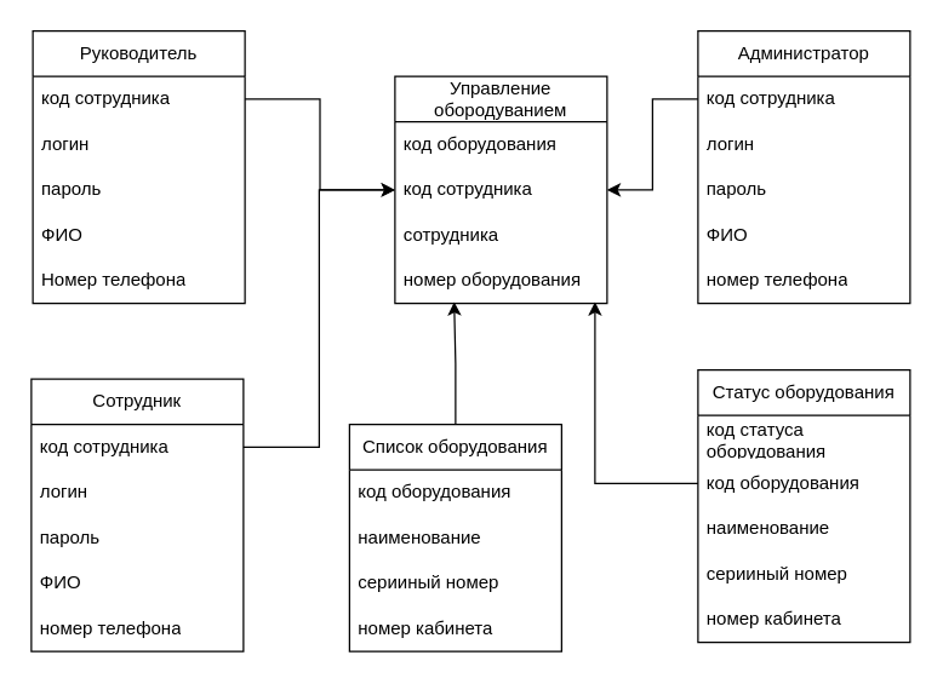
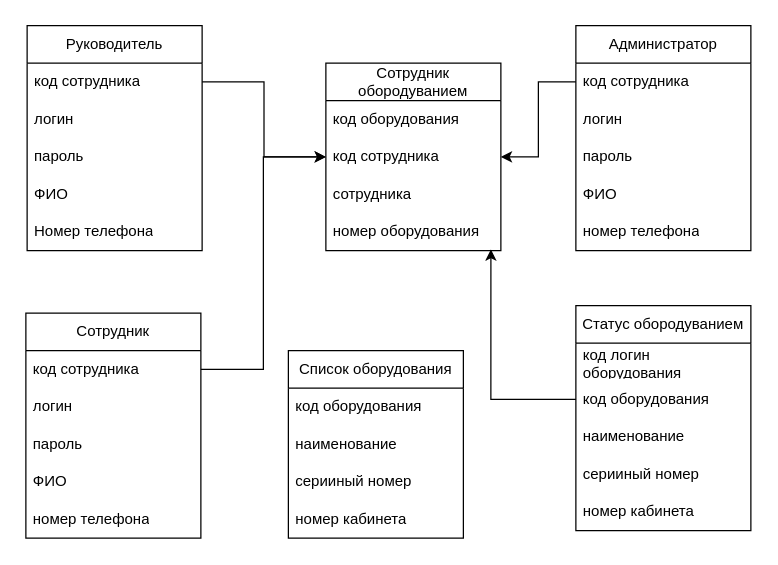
  <mxCell id="0" />
  <mxCell id="1" parent="0" />
  <mxCell id="2" value="Руководитель" style="swimlane;fontStyle=0;childLayout=stackLayout;horizontal=1;startSize=30;horizontalStack=0;resizeParent=1;resizeParentMax=0;resizeLast=0;collapsible=1;marginBottom=0;whiteSpace=wrap;html=1;" parent="1" vertex="1"><mxGeometry x="21" y="20" width="140" height="180" as="geometry" /></mxCell>
  <mxCell id="3" value="код сотрудника" style="text;strokeColor=none;fillColor=none;align=left;verticalAlign=middle;spacingLeft=4;spacingRight=4;overflow=hidden;points=[[0,0.5],[1,0.5]];portConstraint=eastwest;rotatable=0;whiteSpace=wrap;html=1;" parent="2" vertex="1"><mxGeometry y="30" width="140" height="30" as="geometry" /></mxCell>
  <mxCell id="4" value="логин" style="text;strokeColor=none;fillColor=none;align=left;verticalAlign=middle;spacingLeft=4;spacingRight=4;overflow=hidden;points=[[0,0.5],[1,0.5]];portConstraint=eastwest;rotatable=0;whiteSpace=wrap;html=1;" parent="2" vertex="1"><mxGeometry y="60" width="140" height="30" as="geometry" /></mxCell>
  <mxCell id="5" value="пароль" style="text;strokeColor=none;fillColor=none;align=left;verticalAlign=middle;spacingLeft=4;spacingRight=4;overflow=hidden;points=[[0,0.5],[1,0.5]];portConstraint=eastwest;rotatable=0;whiteSpace=wrap;html=1;" parent="2" vertex="1"><mxGeometry y="90" width="140" height="30" as="geometry" /></mxCell>
  <mxCell id="6" value="ФИО" style="text;strokeColor=none;fillColor=none;align=left;verticalAlign=middle;spacingLeft=4;spacingRight=4;overflow=hidden;points=[[0,0.5],[1,0.5]];portConstraint=eastwest;rotatable=0;whiteSpace=wrap;html=1;" vertex="1" parent="2"><mxGeometry y="120" width="140" height="30" as="geometry" /></mxCell>
  <mxCell id="7" value="Номер телефона" style="text;strokeColor=none;fillColor=none;align=left;verticalAlign=middle;spacingLeft=4;spacingRight=4;overflow=hidden;points=[[0,0.5],[1,0.5]];portConstraint=eastwest;rotatable=0;whiteSpace=wrap;html=1;" vertex="1" parent="2"><mxGeometry y="150" width="140" height="30" as="geometry" /></mxCell>
  <mxCell id="8" value="Сотрудник" style="swimlane;fontStyle=0;childLayout=stackLayout;horizontal=1;startSize=30;horizontalStack=0;resizeParent=1;resizeParentMax=0;resizeLast=0;collapsible=1;marginBottom=0;whiteSpace=wrap;html=1;" parent="1" vertex="1"><mxGeometry x="20" y="250" width="140" height="180" as="geometry" /></mxCell>
  <mxCell id="9" value="код сотрудника" style="text;strokeColor=none;fillColor=none;align=left;verticalAlign=middle;spacingLeft=4;spacingRight=4;overflow=hidden;points=[[0,0.5],[1,0.5]];portConstraint=eastwest;rotatable=0;whiteSpace=wrap;html=1;" parent="8" vertex="1"><mxGeometry y="30" width="140" height="30" as="geometry" /></mxCell>
  <mxCell id="10" value="логин" style="text;strokeColor=none;fillColor=none;align=left;verticalAlign=middle;spacingLeft=4;spacingRight=4;overflow=hidden;points=[[0,0.5],[1,0.5]];portConstraint=eastwest;rotatable=0;whiteSpace=wrap;html=1;" parent="8" vertex="1"><mxGeometry y="60" width="140" height="30" as="geometry" /></mxCell>
  <mxCell id="11" value="пароль" style="text;strokeColor=none;fillColor=none;align=left;verticalAlign=middle;spacingLeft=4;spacingRight=4;overflow=hidden;points=[[0,0.5],[1,0.5]];portConstraint=eastwest;rotatable=0;whiteSpace=wrap;html=1;" parent="8" vertex="1"><mxGeometry y="90" width="140" height="30" as="geometry" /></mxCell>
  <mxCell id="12" value="ФИО" style="text;strokeColor=none;fillColor=none;align=left;verticalAlign=middle;spacingLeft=4;spacingRight=4;overflow=hidden;points=[[0,0.5],[1,0.5]];portConstraint=eastwest;rotatable=0;whiteSpace=wrap;html=1;" parent="8" vertex="1"><mxGeometry y="120" width="140" height="30" as="geometry" /></mxCell>
  <mxCell id="13" value="номер телефона" style="text;strokeColor=none;fillColor=none;align=left;verticalAlign=middle;spacingLeft=4;spacingRight=4;overflow=hidden;points=[[0,0.5],[1,0.5]];portConstraint=eastwest;rotatable=0;whiteSpace=wrap;html=1;" parent="8" vertex="1"><mxGeometry y="150" width="140" height="30" as="geometry" /></mxCell>
- <mxCell id="14" value="Управление обородуванием" style="swimlane;fontStyle=0;childLayout=stackLayout;horizontal=1;startSize=30;horizontalStack=0;resizeParent=1;resizeParentMax=0;resizeLast=0;collapsible=1;marginBottom=0;whiteSpace=wrap;html=1;" parent="1" vertex="1"><mxGeometry x="260" y="50" width="140" height="150" as="geometry" /></mxCell>
+ <mxCell id="14" value="Сотрудник обородуванием" style="swimlane;fontStyle=0;childLayout=stackLayout;horizontal=1;startSize=30;horizontalStack=0;resizeParent=1;resizeParentMax=0;resizeLast=0;collapsible=1;marginBottom=0;whiteSpace=wrap;html=1;" parent="1" vertex="1"><mxGeometry x="260" y="50" width="140" height="150" as="geometry" /></mxCell>
  <mxCell id="15" value="код оборудования" style="text;strokeColor=none;fillColor=none;align=left;verticalAlign=middle;spacingLeft=4;spacingRight=4;overflow=hidden;points=[[0,0.5],[1,0.5]];portConstraint=eastwest;rotatable=0;whiteSpace=wrap;html=1;" parent="14" vertex="1"><mxGeometry y="30" width="140" height="30" as="geometry" /></mxCell>
  <mxCell id="16" value="код сотрудника" style="text;strokeColor=none;fillColor=none;align=left;verticalAlign=middle;spacingLeft=4;spacingRight=4;overflow=hidden;points=[[0,0.5],[1,0.5]];portConstraint=eastwest;rotatable=0;whiteSpace=wrap;html=1;" vertex="1" parent="14"><mxGeometry y="60" width="140" height="30" as="geometry" /></mxCell>
  <mxCell id="17" value="сотрудника" style="text;strokeColor=none;fillColor=none;align=left;verticalAlign=middle;spacingLeft=4;spacingRight=4;overflow=hidden;points=[[0,0.5],[1,0.5]];portConstraint=eastwest;rotatable=0;whiteSpace=wrap;html=1;" parent="14" vertex="1"><mxGeometry y="90" width="140" height="30" as="geometry" /></mxCell>
  <mxCell id="18" value="номер оборудования" style="text;strokeColor=none;fillColor=none;align=left;verticalAlign=middle;spacingLeft=4;spacingRight=4;overflow=hidden;points=[[0,0.5],[1,0.5]];portConstraint=eastwest;rotatable=0;whiteSpace=wrap;html=1;" vertex="1" parent="14"><mxGeometry y="120" width="140" height="30" as="geometry" /></mxCell>
  <mxCell id="19" style="edgeStyle=orthogonalEdgeStyle;rounded=0;orthogonalLoop=1;jettySize=auto;html=1;exitX=1;exitY=0.5;exitDx=0;exitDy=0;entryX=0;entryY=0.5;entryDx=0;entryDy=0;" parent="1" source="3" target="16" edge="1"><mxGeometry relative="1" as="geometry" /></mxCell>
  <mxCell id="20" style="edgeStyle=orthogonalEdgeStyle;rounded=0;orthogonalLoop=1;jettySize=auto;html=1;exitX=1;exitY=0.5;exitDx=0;exitDy=0;entryX=0;entryY=0.5;entryDx=0;entryDy=0;" parent="1" source="9" target="16" edge="1"><mxGeometry relative="1" as="geometry" /></mxCell>
- <mxCell id="21" style="edgeStyle=orthogonalEdgeStyle;rounded=0;orthogonalLoop=1;jettySize=auto;html=1;exitX=0.5;exitY=0;exitDx=0;exitDy=0;entryX=0.279;entryY=0.967;entryDx=0;entryDy=0;entryPerimeter=0;" parent="1" source="22" target="18" edge="1"><mxGeometry relative="1" as="geometry"><mxPoint x="300" y="240" as="targetPoint" /></mxGeometry></mxCell>
  <mxCell id="22" value="Список оборудования" style="swimlane;fontStyle=0;childLayout=stackLayout;horizontal=1;startSize=30;horizontalStack=0;resizeParent=1;resizeParentMax=0;resizeLast=0;collapsible=1;marginBottom=0;whiteSpace=wrap;html=1;" parent="1" vertex="1"><mxGeometry x="230" y="280" width="140" height="150" as="geometry" /></mxCell>
  <mxCell id="23" value="код оборудования" style="text;strokeColor=none;fillColor=none;align=left;verticalAlign=middle;spacingLeft=4;spacingRight=4;overflow=hidden;points=[[0,0.5],[1,0.5]];portConstraint=eastwest;rotatable=0;whiteSpace=wrap;html=1;" parent="22" vertex="1"><mxGeometry y="30" width="140" height="30" as="geometry" /></mxCell>
  <mxCell id="24" value="наименование" style="text;strokeColor=none;fillColor=none;align=left;verticalAlign=middle;spacingLeft=4;spacingRight=4;overflow=hidden;points=[[0,0.5],[1,0.5]];portConstraint=eastwest;rotatable=0;whiteSpace=wrap;html=1;" parent="22" vertex="1"><mxGeometry y="60" width="140" height="30" as="geometry" /></mxCell>
  <mxCell id="25" value="серииный номер" style="text;strokeColor=none;fillColor=none;align=left;verticalAlign=middle;spacingLeft=4;spacingRight=4;overflow=hidden;points=[[0,0.5],[1,0.5]];portConstraint=eastwest;rotatable=0;whiteSpace=wrap;html=1;" parent="22" vertex="1"><mxGeometry y="90" width="140" height="30" as="geometry" /></mxCell>
  <mxCell id="26" value="номер кабинета" style="text;strokeColor=none;fillColor=none;align=left;verticalAlign=middle;spacingLeft=4;spacingRight=4;overflow=hidden;points=[[0,0.5],[1,0.5]];portConstraint=eastwest;rotatable=0;whiteSpace=wrap;html=1;" parent="22" vertex="1"><mxGeometry y="120" width="140" height="30" as="geometry" /></mxCell>
  <mxCell id="27" value="Администратор" style="swimlane;fontStyle=0;childLayout=stackLayout;horizontal=1;startSize=30;horizontalStack=0;resizeParent=1;resizeParentMax=0;resizeLast=0;collapsible=1;marginBottom=0;whiteSpace=wrap;html=1;" parent="1" vertex="1"><mxGeometry x="460" y="20" width="140" height="180" as="geometry" /></mxCell>
  <mxCell id="28" value="код сотрудника" style="text;strokeColor=none;fillColor=none;align=left;verticalAlign=middle;spacingLeft=4;spacingRight=4;overflow=hidden;points=[[0,0.5],[1,0.5]];portConstraint=eastwest;rotatable=0;whiteSpace=wrap;html=1;" parent="27" vertex="1"><mxGeometry y="30" width="140" height="30" as="geometry" /></mxCell>
  <mxCell id="29" value="логин" style="text;strokeColor=none;fillColor=none;align=left;verticalAlign=middle;spacingLeft=4;spacingRight=4;overflow=hidden;points=[[0,0.5],[1,0.5]];portConstraint=eastwest;rotatable=0;whiteSpace=wrap;html=1;" parent="27" vertex="1"><mxGeometry y="60" width="140" height="30" as="geometry" /></mxCell>
  <mxCell id="30" value="пароль" style="text;strokeColor=none;fillColor=none;align=left;verticalAlign=middle;spacingLeft=4;spacingRight=4;overflow=hidden;points=[[0,0.5],[1,0.5]];portConstraint=eastwest;rotatable=0;whiteSpace=wrap;html=1;" parent="27" vertex="1"><mxGeometry y="90" width="140" height="30" as="geometry" /></mxCell>
  <mxCell id="31" value="ФИО" style="text;strokeColor=none;fillColor=none;align=left;verticalAlign=middle;spacingLeft=4;spacingRight=4;overflow=hidden;points=[[0,0.5],[1,0.5]];portConstraint=eastwest;rotatable=0;whiteSpace=wrap;html=1;" parent="27" vertex="1"><mxGeometry y="120" width="140" height="30" as="geometry" /></mxCell>
  <mxCell id="32" value="номер телефона" style="text;strokeColor=none;fillColor=none;align=left;verticalAlign=middle;spacingLeft=4;spacingRight=4;overflow=hidden;points=[[0,0.5],[1,0.5]];portConstraint=eastwest;rotatable=0;whiteSpace=wrap;html=1;" parent="27" vertex="1"><mxGeometry y="150" width="140" height="30" as="geometry" /></mxCell>
  <mxCell id="33" style="edgeStyle=orthogonalEdgeStyle;rounded=0;orthogonalLoop=1;jettySize=auto;html=1;exitX=0;exitY=0.5;exitDx=0;exitDy=0;entryX=1;entryY=0.5;entryDx=0;entryDy=0;" parent="1" source="28" target="14" edge="1"><mxGeometry relative="1" as="geometry" /></mxCell>
  <mxCell id="34" style="edgeStyle=orthogonalEdgeStyle;rounded=0;orthogonalLoop=1;jettySize=auto;html=1;entryX=0.943;entryY=0.967;entryDx=0;entryDy=0;entryPerimeter=0;exitX=0;exitY=0.5;exitDx=0;exitDy=0;" parent="1" source="37" target="18" edge="1"><mxGeometry relative="1" as="geometry"><mxPoint x="406" y="300" as="sourcePoint" /><mxPoint x="370" y="240" as="targetPoint" /></mxGeometry></mxCell>
- <mxCell id="35" value="Статус оборудования" style="swimlane;fontStyle=0;childLayout=stackLayout;horizontal=1;startSize=30;horizontalStack=0;resizeParent=1;resizeParentMax=0;resizeLast=0;collapsible=1;marginBottom=0;whiteSpace=wrap;html=1;" parent="1" vertex="1"><mxGeometry x="460" y="244" width="140" height="180" as="geometry" /></mxCell>
- <mxCell id="36" value="код статуса оборудования" style="text;strokeColor=none;fillColor=none;align=left;verticalAlign=middle;spacingLeft=4;spacingRight=4;overflow=hidden;points=[[0,0.5],[1,0.5]];portConstraint=eastwest;rotatable=0;whiteSpace=wrap;html=1;" vertex="1" parent="35"><mxGeometry y="30" width="140" height="30" as="geometry" /></mxCell>
+ <mxCell id="35" value="Статус обородуванием" style="swimlane;fontStyle=0;childLayout=stackLayout;horizontal=1;startSize=30;horizontalStack=0;resizeParent=1;resizeParentMax=0;resizeLast=0;collapsible=1;marginBottom=0;whiteSpace=wrap;html=1;" parent="1" vertex="1"><mxGeometry x="460" y="244" width="140" height="180" as="geometry" /></mxCell>
+ <mxCell id="36" value="код логин оборудования" style="text;strokeColor=none;fillColor=none;align=left;verticalAlign=middle;spacingLeft=4;spacingRight=4;overflow=hidden;points=[[0,0.5],[1,0.5]];portConstraint=eastwest;rotatable=0;whiteSpace=wrap;html=1;" vertex="1" parent="35"><mxGeometry y="30" width="140" height="30" as="geometry" /></mxCell>
  <mxCell id="37" value="код оборудования" style="text;strokeColor=none;fillColor=none;align=left;verticalAlign=middle;spacingLeft=4;spacingRight=4;overflow=hidden;points=[[0,0.5],[1,0.5]];portConstraint=eastwest;rotatable=0;whiteSpace=wrap;html=1;" parent="35" vertex="1"><mxGeometry y="60" width="140" height="30" as="geometry" /></mxCell>
  <mxCell id="38" value="наименование" style="text;strokeColor=none;fillColor=none;align=left;verticalAlign=middle;spacingLeft=4;spacingRight=4;overflow=hidden;points=[[0,0.5],[1,0.5]];portConstraint=eastwest;rotatable=0;whiteSpace=wrap;html=1;" vertex="1" parent="35"><mxGeometry y="90" width="140" height="30" as="geometry" /></mxCell>
  <mxCell id="39" value="серииный номер" style="text;strokeColor=none;fillColor=none;align=left;verticalAlign=middle;spacingLeft=4;spacingRight=4;overflow=hidden;points=[[0,0.5],[1,0.5]];portConstraint=eastwest;rotatable=0;whiteSpace=wrap;html=1;" parent="35" vertex="1"><mxGeometry y="120" width="140" height="30" as="geometry" /></mxCell>
  <mxCell id="40" value="номер кабинета" style="text;strokeColor=none;fillColor=none;align=left;verticalAlign=middle;spacingLeft=4;spacingRight=4;overflow=hidden;points=[[0,0.5],[1,0.5]];portConstraint=eastwest;rotatable=0;whiteSpace=wrap;html=1;" vertex="1" parent="35"><mxGeometry y="150" width="140" height="30" as="geometry" /></mxCell>
